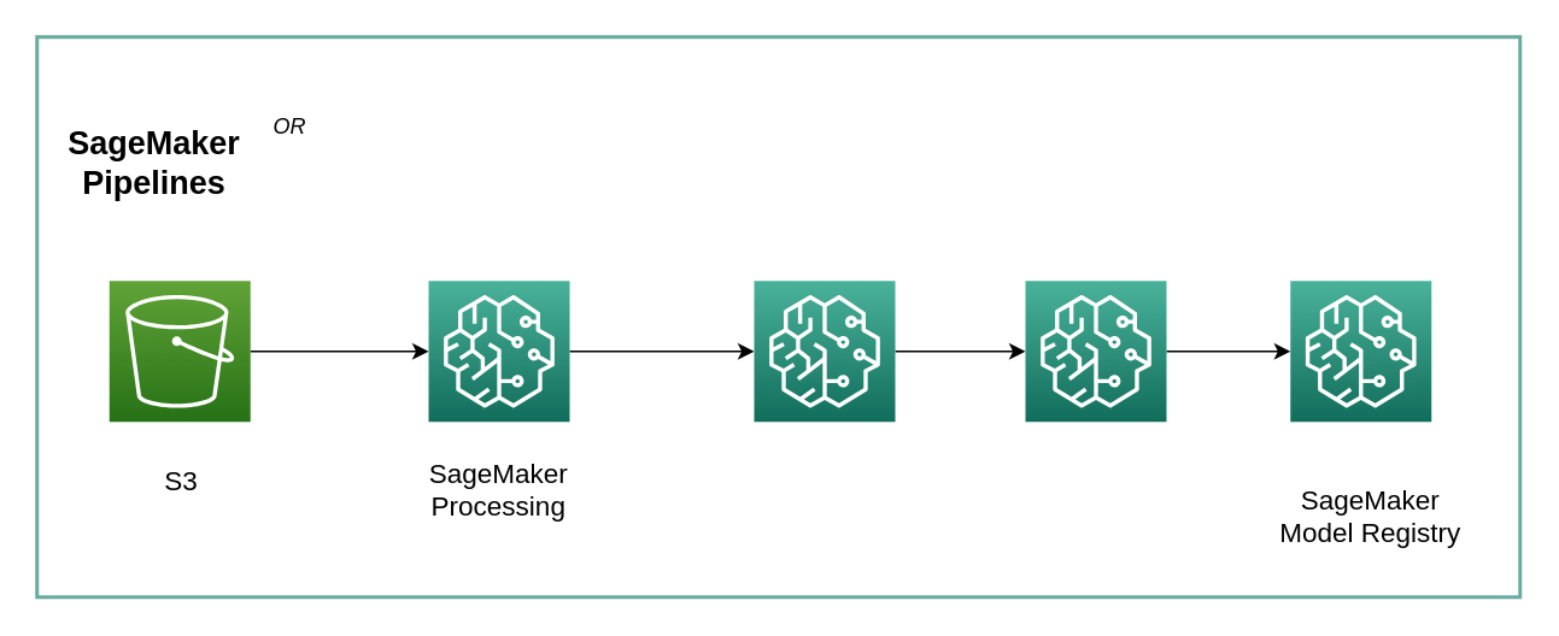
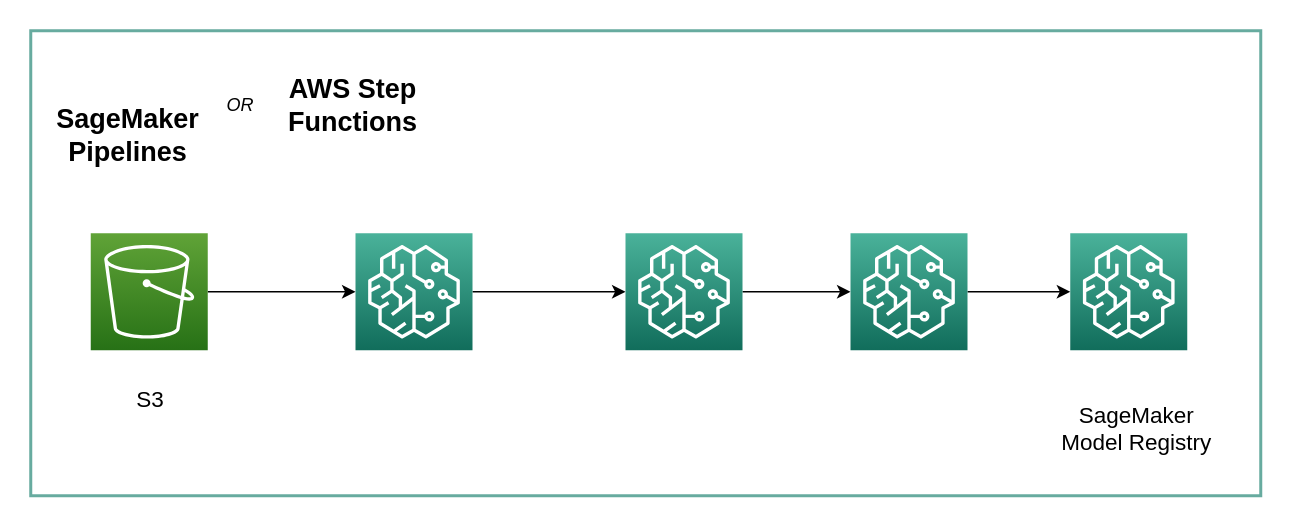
  <mxCell id="0" />
  <mxCell id="1" parent="0" />
  <mxCell id="2" value="" style="rounded=0;whiteSpace=wrap;html=1;fillColor=none;strokeColor=#67AB9F;strokeWidth=2;" parent="1" vertex="1"><mxGeometry x="20" y="20" width="820" height="310" as="geometry" /></mxCell>
  <mxCell id="3" value="" style="edgeStyle=orthogonalEdgeStyle;rounded=0;orthogonalLoop=1;jettySize=auto;html=1;" parent="1" source="4" target="6" edge="1"><mxGeometry relative="1" as="geometry" /></mxCell>
  <mxCell id="4" value="" style="points=[[0,0,0],[0.25,0,0],[0.5,0,0],[0.75,0,0],[1,0,0],[0,1,0],[0.25,1,0],[0.5,1,0],[0.75,1,0],[1,1,0],[0,0.25,0],[0,0.5,0],[0,0.75,0],[1,0.25,0],[1,0.5,0],[1,0.75,0]];outlineConnect=0;fontColor=#232F3E;gradientColor=#4AB29A;gradientDirection=north;fillColor=#116D5B;strokeColor=#ffffff;dashed=0;verticalLabelPosition=bottom;verticalAlign=top;align=center;html=1;fontSize=12;fontStyle=0;aspect=fixed;shape=mxgraph.aws4.resourceIcon;resIcon=mxgraph.aws4.sagemaker;" parent="1" vertex="1"><mxGeometry x="236.5" y="155" width="78" height="78" as="geometry" /></mxCell>
  <mxCell id="5" value="" style="edgeStyle=orthogonalEdgeStyle;rounded=0;orthogonalLoop=1;jettySize=auto;html=1;" edge="1" parent="1" source="6" target="15"><mxGeometry relative="1" as="geometry" /></mxCell>
  <mxCell id="6" value="" style="points=[[0,0,0],[0.25,0,0],[0.5,0,0],[0.75,0,0],[1,0,0],[0,1,0],[0.25,1,0],[0.5,1,0],[0.75,1,0],[1,1,0],[0,0.25,0],[0,0.5,0],[0,0.75,0],[1,0.25,0],[1,0.5,0],[1,0.75,0]];outlineConnect=0;fontColor=#232F3E;gradientColor=#4AB29A;gradientDirection=north;fillColor=#116D5B;strokeColor=#ffffff;dashed=0;verticalLabelPosition=bottom;verticalAlign=top;align=center;html=1;fontSize=15;fontStyle=0;aspect=fixed;shape=mxgraph.aws4.resourceIcon;resIcon=mxgraph.aws4.sagemaker;" parent="1" vertex="1"><mxGeometry x="416.5" y="155" width="78" height="78" as="geometry" /></mxCell>
- <mxCell id="7" value="SageMaker Processing" style="text;html=1;strokeColor=none;fillColor=none;align=center;verticalAlign=middle;whiteSpace=wrap;rounded=0;fontSize=15;" parent="1" vertex="1"><mxGeometry x="220" y="245" width="111" height="50" as="geometry" /></mxCell>
  <mxCell id="8" value="SageMaker Model Registry" style="text;html=1;strokeColor=none;fillColor=none;align=center;verticalAlign=middle;whiteSpace=wrap;rounded=0;fontSize=15;" parent="1" vertex="1"><mxGeometry x="701.5" y="260" width="111" height="50" as="geometry" /></mxCell>
  <mxCell id="9" value="S3" style="text;html=1;strokeColor=none;fillColor=none;align=center;verticalAlign=middle;whiteSpace=wrap;rounded=0;fontSize=15;" parent="1" vertex="1"><mxGeometry x="80" y="255" width="40" height="20" as="geometry" /></mxCell>
  <mxCell id="10" value="" style="edgeStyle=orthogonalEdgeStyle;rounded=0;orthogonalLoop=1;jettySize=auto;html=1;" parent="1" source="11" target="4" edge="1"><mxGeometry relative="1" as="geometry" /></mxCell>
  <mxCell id="11" value="" style="points=[[0,0,0],[0.25,0,0],[0.5,0,0],[0.75,0,0],[1,0,0],[0,1,0],[0.25,1,0],[0.5,1,0],[0.75,1,0],[1,1,0],[0,0.25,0],[0,0.5,0],[0,0.75,0],[1,0.25,0],[1,0.5,0],[1,0.75,0]];outlineConnect=0;fontColor=#232F3E;gradientColor=#60A337;gradientDirection=north;fillColor=#277116;strokeColor=#ffffff;dashed=0;verticalLabelPosition=bottom;verticalAlign=top;align=center;html=1;fontSize=12;fontStyle=0;aspect=fixed;shape=mxgraph.aws4.resourceIcon;resIcon=mxgraph.aws4.s3;" parent="1" vertex="1"><mxGeometry x="60" y="155" width="78" height="78" as="geometry" /></mxCell>
  <mxCell id="12" value="&lt;font size=&quot;1&quot;&gt;&lt;b style=&quot;font-size: 18px&quot;&gt;SageMaker Pipelines&lt;/b&gt;&lt;/font&gt;" style="text;html=1;strokeColor=none;fillColor=none;align=center;verticalAlign=middle;whiteSpace=wrap;rounded=0;" parent="1" vertex="1"><mxGeometry x="40" y="70" width="90" height="40" as="geometry" /></mxCell>
  <mxCell id="13" value="" style="points=[[0,0,0],[0.25,0,0],[0.5,0,0],[0.75,0,0],[1,0,0],[0,1,0],[0.25,1,0],[0.5,1,0],[0.75,1,0],[1,1,0],[0,0.25,0],[0,0.5,0],[0,0.75,0],[1,0.25,0],[1,0.5,0],[1,0.75,0]];outlineConnect=0;fontColor=#232F3E;gradientColor=#4AB29A;gradientDirection=north;fillColor=#116D5B;strokeColor=#ffffff;dashed=0;verticalLabelPosition=bottom;verticalAlign=top;align=center;html=1;fontSize=15;fontStyle=0;aspect=fixed;shape=mxgraph.aws4.resourceIcon;resIcon=mxgraph.aws4.sagemaker;" parent="1" vertex="1"><mxGeometry x="713" y="155" width="78" height="78" as="geometry" /></mxCell>
  <mxCell id="14" value="" style="edgeStyle=orthogonalEdgeStyle;rounded=0;orthogonalLoop=1;jettySize=auto;html=1;" edge="1" parent="1" source="15" target="13"><mxGeometry relative="1" as="geometry" /></mxCell>
  <mxCell id="15" value="" style="points=[[0,0,0],[0.25,0,0],[0.5,0,0],[0.75,0,0],[1,0,0],[0,1,0],[0.25,1,0],[0.5,1,0],[0.75,1,0],[1,1,0],[0,0.25,0],[0,0.5,0],[0,0.75,0],[1,0.25,0],[1,0.5,0],[1,0.75,0]];outlineConnect=0;fontColor=#232F3E;gradientColor=#4AB29A;gradientDirection=north;fillColor=#116D5B;strokeColor=#ffffff;dashed=0;verticalLabelPosition=bottom;verticalAlign=top;align=center;html=1;fontSize=15;fontStyle=0;aspect=fixed;shape=mxgraph.aws4.resourceIcon;resIcon=mxgraph.aws4.sagemaker;" vertex="1" parent="1"><mxGeometry x="566.5" y="155" width="78" height="78" as="geometry" /></mxCell>
+ <mxCell id="16" value="&lt;font size=&quot;1&quot;&gt;&lt;b style=&quot;font-size: 18px&quot;&gt;AWS Step Functions&lt;/b&gt;&lt;/font&gt;" style="text;html=1;strokeColor=none;fillColor=none;align=center;verticalAlign=middle;whiteSpace=wrap;rounded=0;" vertex="1" parent="1"><mxGeometry x="190" y="50" width="90" height="40" as="geometry" /></mxCell>
  <mxCell id="17" value="&lt;i&gt;OR&lt;/i&gt;" style="text;html=1;strokeColor=none;fillColor=none;align=center;verticalAlign=middle;whiteSpace=wrap;rounded=0;" vertex="1" parent="1"><mxGeometry x="140" y="55" width="40" height="30" as="geometry" /></mxCell>
